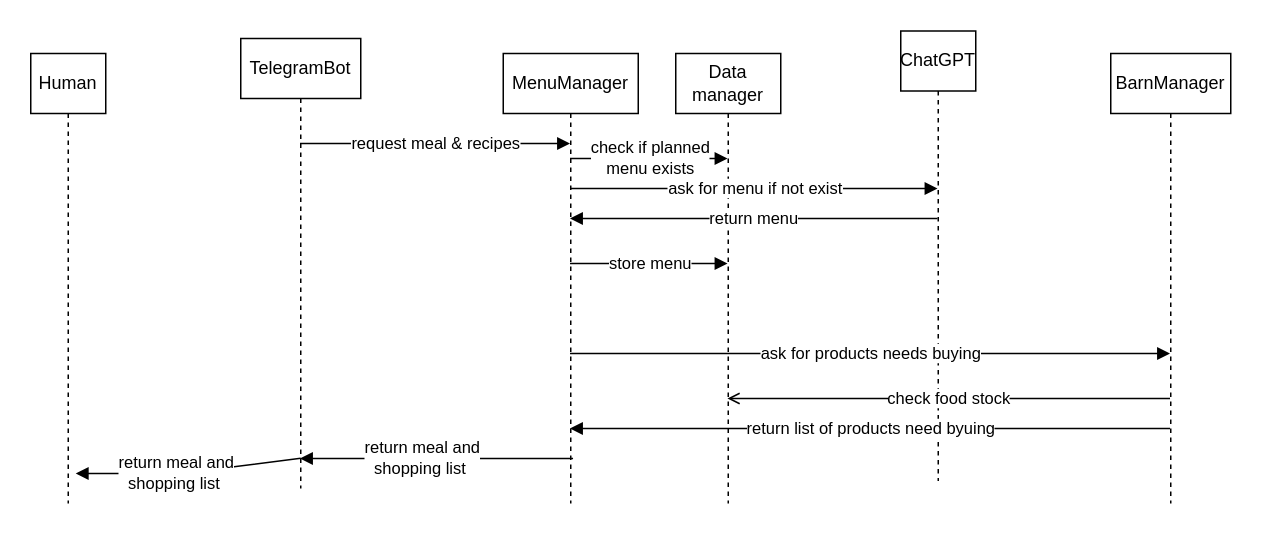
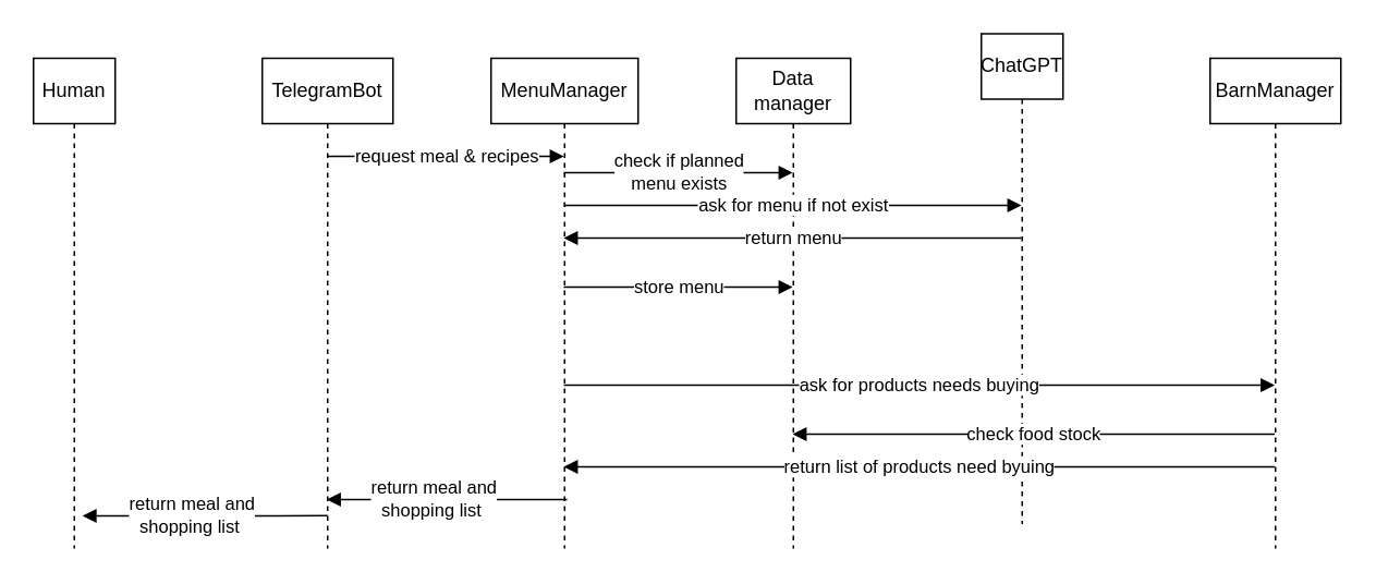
  <mxCell id="0" />
  <mxCell id="1" parent="0" />
  <mxCell id="2" value="Human" style="shape=umlLifeline;perimeter=lifelinePerimeter;whiteSpace=wrap;html=1;container=1;" parent="1" vertex="1"><mxGeometry x="20" y="35" width="50" height="300" as="geometry" /></mxCell>
- <mxCell id="3" value="TelegramBot" style="shape=umlLifeline;perimeter=lifelinePerimeter;whiteSpace=wrap;html=1;container=1;" parent="1" vertex="1"><mxGeometry x="160" y="25" width="80" height="300" as="geometry" /></mxCell>
- <mxCell id="4" value="MenuManager" style="shape=umlLifeline;perimeter=lifelinePerimeter;whiteSpace=wrap;html=1;container=1;" parent="1" vertex="1"><mxGeometry x="335" y="35" width="90" height="300" as="geometry" /></mxCell>
+ <mxCell id="3" value="TelegramBot" style="shape=umlLifeline;perimeter=lifelinePerimeter;whiteSpace=wrap;html=1;container=1;" parent="1" vertex="1"><mxGeometry x="160" y="35" width="80" height="300" as="geometry" /></mxCell>
+ <mxCell id="4" value="MenuManager" style="shape=umlLifeline;perimeter=lifelinePerimeter;whiteSpace=wrap;html=1;container=1;" parent="1" vertex="1"><mxGeometry x="300" y="35" width="90" height="300" as="geometry" /></mxCell>
  <mxCell id="5" value="Data manager" style="shape=umlLifeline;perimeter=lifelinePerimeter;whiteSpace=wrap;html=1;container=1;" parent="1" vertex="1"><mxGeometry x="450" y="35" width="70" height="300" as="geometry" /></mxCell>
  <mxCell id="6" value="ChatGPT" style="shape=umlLifeline;perimeter=lifelinePerimeter;whiteSpace=wrap;html=1;container=1;" parent="1" vertex="1"><mxGeometry x="600" y="20" width="50" height="300" as="geometry" /></mxCell>
  <mxCell id="7" value="BarnManager" style="shape=umlLifeline;perimeter=lifelinePerimeter;whiteSpace=wrap;html=1;container=1;" parent="1" vertex="1"><mxGeometry x="740" y="35" width="80" height="300" as="geometry" /></mxCell>
  <mxCell id="8" value="request meal &amp; recipes" style="html=1;endArrow=block;" parent="1" source="3" target="4" edge="1"><mxGeometry relative="1" as="geometry"><Array as="points"><mxPoint x="210" y="95" /></Array></mxGeometry></mxCell>
  <mxCell id="9" value="check if planned&lt;br&gt;menu exists" style="html=1;endArrow=block;" parent="1" source="4" target="5" edge="1"><mxGeometry relative="1" as="geometry"><Array as="points"><mxPoint x="460" y="105" /></Array></mxGeometry></mxCell>
  <mxCell id="10" value="ask for menu if not exist" style="html=1;endArrow=block;movable=1;resizable=1;rotatable=1;deletable=1;editable=1;connectable=1;" parent="1" source="4" target="6" edge="1"><mxGeometry relative="1" as="geometry"><Array as="points"><mxPoint x="420" y="125" /><mxPoint x="560" y="125" /></Array></mxGeometry></mxCell>
  <mxCell id="11" value="return menu" style="html=1;endArrow=block;" parent="1" source="6" target="4" edge="1"><mxGeometry relative="1" as="geometry"><Array as="points"><mxPoint x="560" y="145" /></Array></mxGeometry></mxCell>
  <mxCell id="12" value="store menu" style="html=1;endArrow=block;" parent="1" source="4" target="5" edge="1"><mxGeometry relative="1" as="geometry"><Array as="points"><mxPoint x="460" y="175" /></Array></mxGeometry></mxCell>
- <mxCell id="13" value="check food stock" style="html=1;endArrow=open;" parent="1" source="7" target="5" edge="1"><mxGeometry relative="1" as="geometry"><Array as="points"><mxPoint x="720" y="265" /><mxPoint x="530" y="265" /></Array></mxGeometry></mxCell>
+ <mxCell id="13" value="check food stock" style="html=1;endArrow=block;" parent="1" source="7" target="5" edge="1"><mxGeometry relative="1" as="geometry"><Array as="points"><mxPoint x="720" y="265" /><mxPoint x="530" y="265" /></Array></mxGeometry></mxCell>
  <mxCell id="14" value="ask for products needs buying" style="html=1;endArrow=block;" parent="1" source="4" target="7" edge="1"><mxGeometry x="-0.001" relative="1" as="geometry"><mxPoint x="390" y="235" as="sourcePoint" /><Array as="points"><mxPoint x="730" y="235" /></Array><mxPoint as="offset" /></mxGeometry></mxCell>
  <mxCell id="15" value="return list of products need byuing" style="html=1;endArrow=block;" edge="1" parent="1" source="7" target="4"><mxGeometry relative="1" as="geometry"><mxPoint x="770" y="305" as="sourcePoint" /><mxPoint x="490" y="305" as="targetPoint" /><Array as="points"><mxPoint x="725" y="285" /><mxPoint x="535" y="285" /></Array></mxGeometry></mxCell>
  <mxCell id="16" value="return meal and&lt;br&gt;shopping list&amp;nbsp;" style="html=1;endArrow=block;exitX=0.517;exitY=0.9;exitDx=0;exitDy=0;exitPerimeter=0;" edge="1" parent="1" source="4" target="3"><mxGeometry x="0.113" relative="1" as="geometry"><mxPoint x="209.63" y="355" as="sourcePoint" /><mxPoint x="354.5" y="355" as="targetPoint" /><Array as="points"><mxPoint x="280" y="305" /></Array><mxPoint as="offset" /></mxGeometry></mxCell>
  <mxCell id="17" value="return meal and&lt;br&gt;shopping list&amp;nbsp;" style="html=1;endArrow=block;exitX=0.5;exitY=0.933;exitDx=0;exitDy=0;exitPerimeter=0;" edge="1" parent="1" source="3"><mxGeometry x="0.113" relative="1" as="geometry"><mxPoint x="186.9" y="315" as="sourcePoint" /><mxPoint x="50" y="315" as="targetPoint" /><Array as="points"><mxPoint x="120.37" y="315" /></Array><mxPoint as="offset" /></mxGeometry></mxCell>
